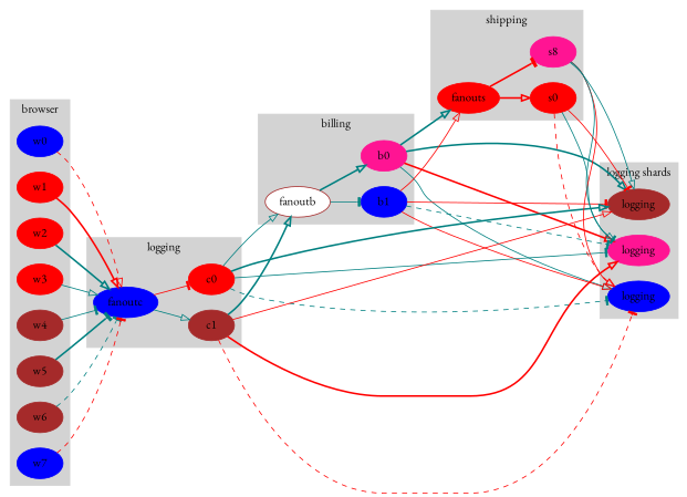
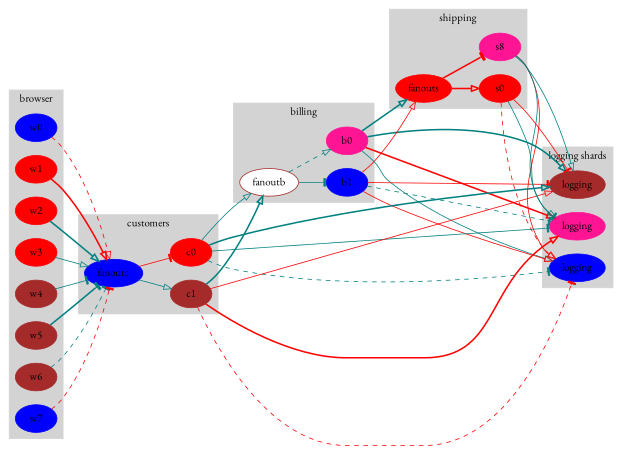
  digraph {
    fontname="EB Garamond"
    rankdir=LR
    node [color=red fontname="EB Garamond" style=filled]
    edge [arrowhead=onormal color=teal fontname="EB Garamond" style=solid]
    w0 [color=blue]
    w1
    w2
    w3
    w4 [color=brown]
    w5 [color=brown]
    w6 [color=brown]
    w7 [color=blue]
    fanoutb [color=brown fillcolor=white]
    b0 [color=deeppink]
    b1 [color=blue]
    fanoutc [color=blue]
    c0
    c1 [color=brown]
    fanouts
    s0
    n17 [color=deeppink label=s8]
    n18 [color=blue label=logging]
    n19 [color=brown label=logging]
    n20 [color=deeppink label=logging]
    subgraph cluster_1 {
      color=lightgrey
      label=browser
      style=filled
      w0
      w1
      w2
      w3
      w4
      w5
      w6
      w7
    }
    subgraph cluster_2 {
      color=lightgrey
      label=billing
      style=filled
      fanoutb
      b0
      b1
    }
    subgraph cluster_3 {
      color=lightgrey
-     label=logging
+     label=customers
      style=filled
      fanoutc
      c0
      c1
    }
    subgraph cluster_4 {
      color=lightgrey
      label=shipping
      style=filled
      fanouts
      s0
      n17
    }
    subgraph cluster_5 {
      color=lightgrey
      label="logging shards"
      style=filled
      n18
      n19
      n20
    }
    w0 -> fanoutc [color=red style=dashed]
    w1 -> fanoutc [color=red style=bold]
    w2 -> fanoutc [style=bold]
    w3 -> fanoutc
    w4 -> fanoutc [arrowhead=tee]
    w5 -> fanoutc [arrowhead=tee style=bold]
    w6 -> fanoutc [arrowhead=tee style=dashed]
    w7 -> fanoutc [arrowhead=tee color=red style=dashed]
-   fanoutb -> b0 [style=bold]
+   fanoutb -> b0 [style=dashed]
    fanoutb -> b1 [arrowhead=tee]
    b0 -> fanouts [style=bold]
    b0 -> n18
    b0 -> n19 [style=bold]
    b0 -> n20 [color=red style=bold]
    b1 -> fanouts [color=red]
    b1 -> n18 [color=red]
    b1 -> n19 [arrowhead=tee color=red]
    b1 -> n20 [arrowhead=tee style=dashed]
    fanoutc -> c0 [arrowhead=tee color=red]
    fanoutc -> c1
    c0 -> fanoutb
    c0 -> n18 [arrowhead=tee style=dashed]
    c0 -> n19 [style=bold]
    c0 -> n20 [arrowhead=tee]
    c1 -> fanoutb [style=bold]
    c1 -> n18 [arrowhead=tee color=red style=dashed]
    c1 -> n19 [color=red]
    c1 -> n20 [color=red style=bold]
    fanouts -> s0 [color=red style=bold]
    fanouts -> n17 [arrowhead=tee color=red style=bold]
    s0 -> n18 [color=red style=dashed]
    s0 -> n19 [arrowhead=tee color=red]
    s0 -> n20
    n17 -> n18 [color=red]
    n17 -> n19
    n17 -> n20 [arrowhead=tee]
  }
